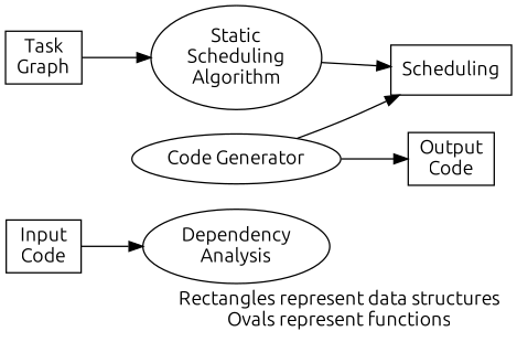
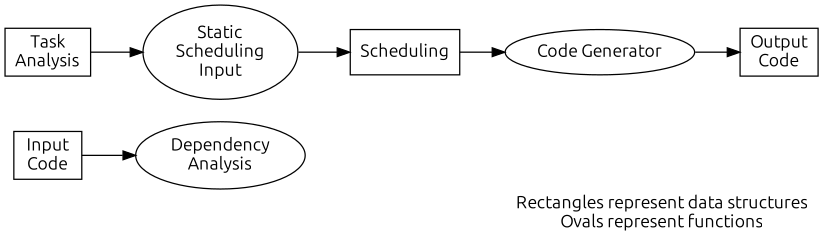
  digraph {
    fontname=Ubuntu
    label="Rectangles represent data structures\nOvals represent functions\n"
    labeljust=right
    rankdir=LR
    node [fontname=Ubuntu shape=rectangle]
    edge [fontname=Ubuntu]
    n1 [label="Input\nCode"]
    n2 [label="Dependency\nAnalysis" shape=oval]
-   n3 [label="Task\nGraph"]
-   n4 [label="Static\nScheduling\nAlgorithm" shape=oval]
+   n3 [label="Task\nAnalysis"]
+   n4 [label="Static\nScheduling\nInput" shape=oval]
    n5 [label=Scheduling]
    n6 [label="Code Generator" shape=oval]
    n7 [label="Output\nCode"]
    n1 -> n2
    n3 -> n4
    n4 -> n5
-   n6 -> n5
+   n5 -> n6
    n6 -> n7
  }
